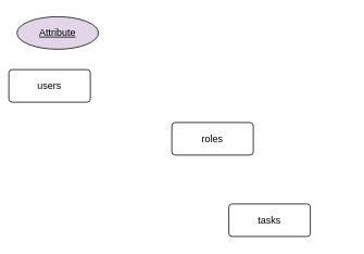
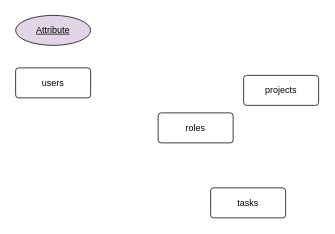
  <mxCell id="0" />
  <mxCell id="1" parent="0" />
- <mxCell id="2" value="users" style="rounded=1;arcSize=10;whiteSpace=wrap;html=1;align=center;" vertex="1" parent="1"><mxGeometry x="10" y="85" width="100" height="40" as="geometry" /></mxCell>
+ <mxCell id="2" value="users" style="rounded=1;arcSize=10;whiteSpace=wrap;html=1;align=center;" vertex="1" parent="1"><mxGeometry x="20" y="90" width="100" height="40" as="geometry" /></mxCell>
  <mxCell id="3" value="roles" style="rounded=1;arcSize=10;whiteSpace=wrap;html=1;align=center;" vertex="1" parent="1"><mxGeometry x="210" y="150" width="100" height="40" as="geometry" /></mxCell>
  <mxCell id="4" value="tasks" style="rounded=1;arcSize=10;whiteSpace=wrap;html=1;align=center;" vertex="1" parent="1"><mxGeometry x="280" y="250" width="100" height="40" as="geometry" /></mxCell>
+ <mxCell id="5" value="projects" style="rounded=1;arcSize=10;whiteSpace=wrap;html=1;align=center;" vertex="1" parent="1"><mxGeometry x="324" y="100" width="100" height="40" as="geometry" /></mxCell>
  <mxCell id="6" value="Attribute" style="ellipse;whiteSpace=wrap;html=1;align=center;fontStyle=4;fillColor=#e1d5e7;" vertex="1" parent="1"><mxGeometry x="20" y="20" width="100" height="40" as="geometry" /></mxCell>
